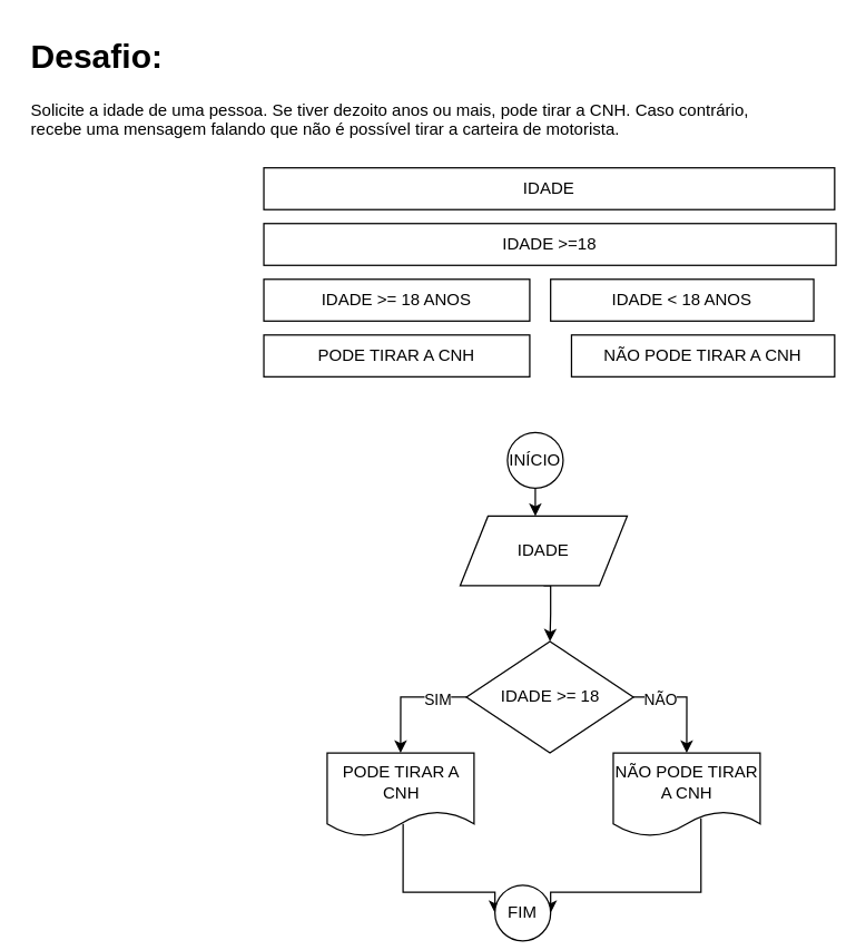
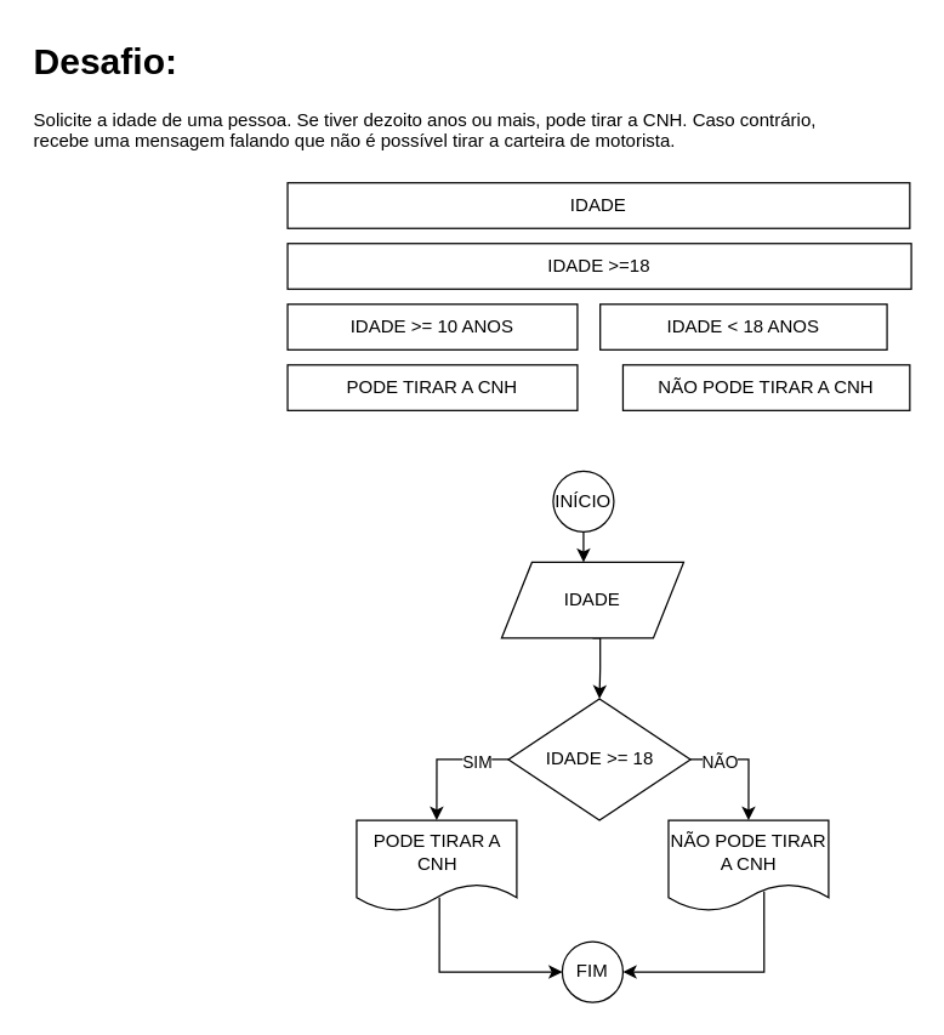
  <mxCell id="0" />
  <mxCell id="1" parent="0" />
  <mxCell id="2" value="&lt;h1 style=&quot;margin-top: 0px;&quot;&gt;Desafio:&lt;/h1&gt;&lt;p&gt;Solicite a idade de uma pessoa. Se tiver dezoito anos ou mais, pode tirar a CNH. Caso contrário, recebe uma mensagem falando que não é possível tirar a carteira de motorista.&lt;/p&gt;" style="text;html=1;whiteSpace=wrap;overflow=hidden;rounded=0;" vertex="1" parent="1"><mxGeometry x="20" y="20" width="520" height="90" as="geometry" /></mxCell>
  <mxCell id="3" value="IDADE" style="rounded=0;whiteSpace=wrap;html=1;" vertex="1" parent="1"><mxGeometry x="189" y="120" width="410" height="30" as="geometry" /></mxCell>
- <mxCell id="4" value="IDADE &amp;gt;= 18 ANOS" style="rounded=0;whiteSpace=wrap;html=1;" vertex="1" parent="1"><mxGeometry x="189" y="200" width="191" height="30" as="geometry" /></mxCell>
+ <mxCell id="4" value="IDADE &amp;gt;= 10 ANOS" style="rounded=0;whiteSpace=wrap;html=1;" vertex="1" parent="1"><mxGeometry x="189" y="200" width="191" height="30" as="geometry" /></mxCell>
  <mxCell id="5" value="IDADE &amp;lt; 18 ANOS" style="rounded=0;whiteSpace=wrap;html=1;" vertex="1" parent="1"><mxGeometry x="395" y="200" width="189" height="30" as="geometry" /></mxCell>
  <mxCell id="6" value="PODE TIRAR A CNH" style="rounded=0;whiteSpace=wrap;html=1;" vertex="1" parent="1"><mxGeometry x="189" y="240" width="191" height="30" as="geometry" /></mxCell>
  <mxCell id="7" value="NÃO PODE TIRAR A CNH" style="rounded=0;whiteSpace=wrap;html=1;" vertex="1" parent="1"><mxGeometry x="410" y="240" width="189" height="30" as="geometry" /></mxCell>
  <mxCell id="8" value="IDADE &amp;gt;=18" style="rounded=0;whiteSpace=wrap;html=1;" vertex="1" parent="1"><mxGeometry x="189" y="160" width="411" height="30" as="geometry" /></mxCell>
  <mxCell id="9" style="edgeStyle=orthogonalEdgeStyle;rounded=0;orthogonalLoop=1;jettySize=auto;html=1;exitX=0.5;exitY=1;exitDx=0;exitDy=0;" edge="1" parent="1" source="10" target="12"><mxGeometry relative="1" as="geometry"><Array as="points"><mxPoint x="394" y="370" /><mxPoint x="394" y="370" /></Array></mxGeometry></mxCell>
  <mxCell id="10" value="INÍCIO" style="ellipse;whiteSpace=wrap;html=1;aspect=fixed;" vertex="1" parent="1"><mxGeometry x="364" y="310" width="40" height="40" as="geometry" /></mxCell>
  <mxCell id="11" style="edgeStyle=orthogonalEdgeStyle;rounded=0;orthogonalLoop=1;jettySize=auto;html=1;exitX=0.5;exitY=1;exitDx=0;exitDy=0;entryX=0.5;entryY=0;entryDx=0;entryDy=0;" edge="1" parent="1" source="12" target="17"><mxGeometry relative="1" as="geometry"><Array as="points"><mxPoint x="395" y="420" /><mxPoint x="395" y="440" /></Array></mxGeometry></mxCell>
  <mxCell id="12" value="IDADE" style="shape=parallelogram;perimeter=parallelogramPerimeter;whiteSpace=wrap;html=1;fixedSize=1;" vertex="1" parent="1"><mxGeometry x="330" y="370" width="120" height="50" as="geometry" /></mxCell>
  <mxCell id="13" style="edgeStyle=orthogonalEdgeStyle;rounded=0;orthogonalLoop=1;jettySize=auto;html=1;exitX=0;exitY=0.5;exitDx=0;exitDy=0;entryX=0.5;entryY=0;entryDx=0;entryDy=0;" edge="1" parent="1" source="17" target="19"><mxGeometry relative="1" as="geometry" /></mxCell>
  <mxCell id="14" value="SIM" style="edgeLabel;html=1;align=center;verticalAlign=middle;resizable=0;points=[];" vertex="1" connectable="0" parent="13"><mxGeometry x="-0.507" y="1" relative="1" as="geometry"><mxPoint as="offset" /></mxGeometry></mxCell>
  <mxCell id="15" style="edgeStyle=orthogonalEdgeStyle;rounded=0;orthogonalLoop=1;jettySize=auto;html=1;exitX=1;exitY=0.5;exitDx=0;exitDy=0;entryX=0.5;entryY=0;entryDx=0;entryDy=0;" edge="1" parent="1" source="17" target="21"><mxGeometry relative="1" as="geometry" /></mxCell>
  <mxCell id="16" value="NÃO" style="edgeLabel;html=1;align=center;verticalAlign=middle;resizable=0;points=[];" vertex="1" connectable="0" parent="15"><mxGeometry x="-0.502" y="-1" relative="1" as="geometry"><mxPoint as="offset" /></mxGeometry></mxCell>
  <mxCell id="17" value="IDADE &amp;gt;= 18" style="rhombus;whiteSpace=wrap;html=1;" vertex="1" parent="1"><mxGeometry x="334.5" y="460" width="120" height="80" as="geometry" /></mxCell>
  <mxCell id="18" style="edgeStyle=orthogonalEdgeStyle;rounded=0;orthogonalLoop=1;jettySize=auto;html=1;entryX=0;entryY=0.5;entryDx=0;entryDy=0;exitX=0.517;exitY=0.85;exitDx=0;exitDy=0;exitPerimeter=0;" edge="1" parent="1" source="19" target="22"><mxGeometry relative="1" as="geometry"><Array as="points"><mxPoint x="289" y="640" /></Array></mxGeometry></mxCell>
  <mxCell id="19" value="PODE TIRAR A CNH" style="shape=document;whiteSpace=wrap;html=1;boundedLbl=1;" vertex="1" parent="1"><mxGeometry x="234.5" y="540" width="105.5" height="60" as="geometry" /></mxCell>
  <mxCell id="20" style="edgeStyle=orthogonalEdgeStyle;rounded=0;orthogonalLoop=1;jettySize=auto;html=1;entryX=1;entryY=0.5;entryDx=0;entryDy=0;exitX=0.597;exitY=0.783;exitDx=0;exitDy=0;exitPerimeter=0;" edge="1" parent="1" source="21" target="22"><mxGeometry relative="1" as="geometry"><Array as="points"><mxPoint x="503" y="640" /></Array></mxGeometry></mxCell>
  <mxCell id="21" value="NÃO PODE TIRAR A CNH" style="shape=document;whiteSpace=wrap;html=1;boundedLbl=1;" vertex="1" parent="1"><mxGeometry x="440" y="540" width="105.5" height="60" as="geometry" /></mxCell>
- <mxCell id="22" value="FIM" style="ellipse;whiteSpace=wrap;html=1;aspect=fixed;" vertex="1" parent="1"><mxGeometry x="355" y="635" width="40" height="40" as="geometry" /></mxCell>
+ <mxCell id="22" value="FIM" style="ellipse;whiteSpace=wrap;html=1;aspect=fixed;" vertex="1" parent="1"><mxGeometry x="370" y="620" width="40" height="40" as="geometry" /></mxCell>
